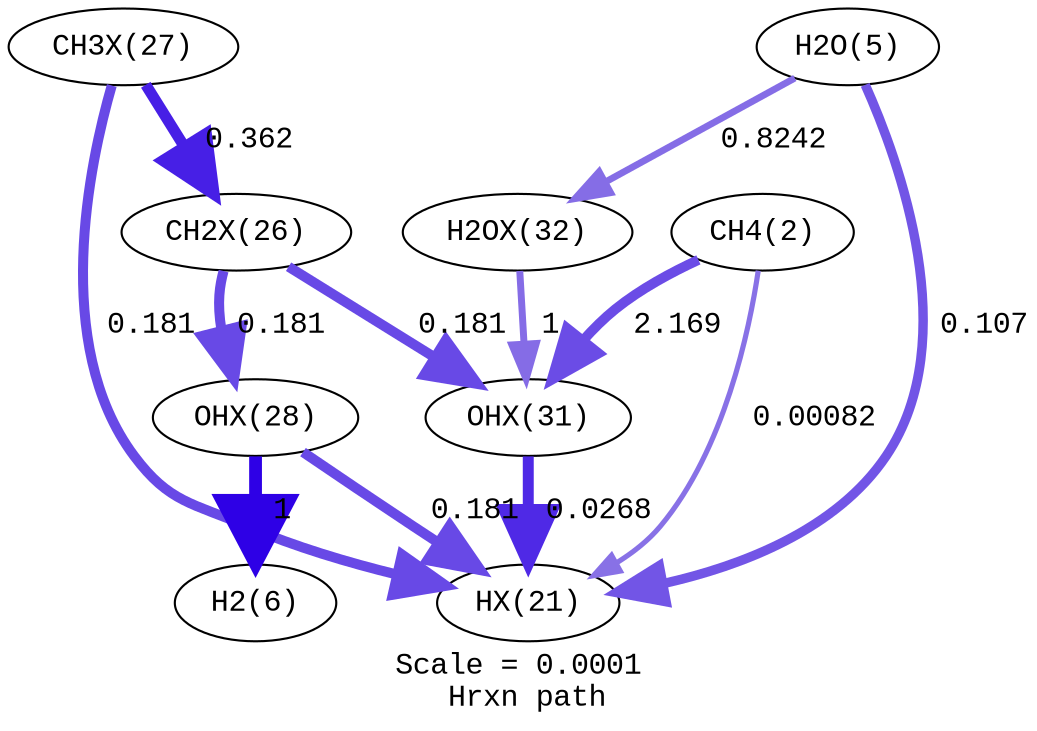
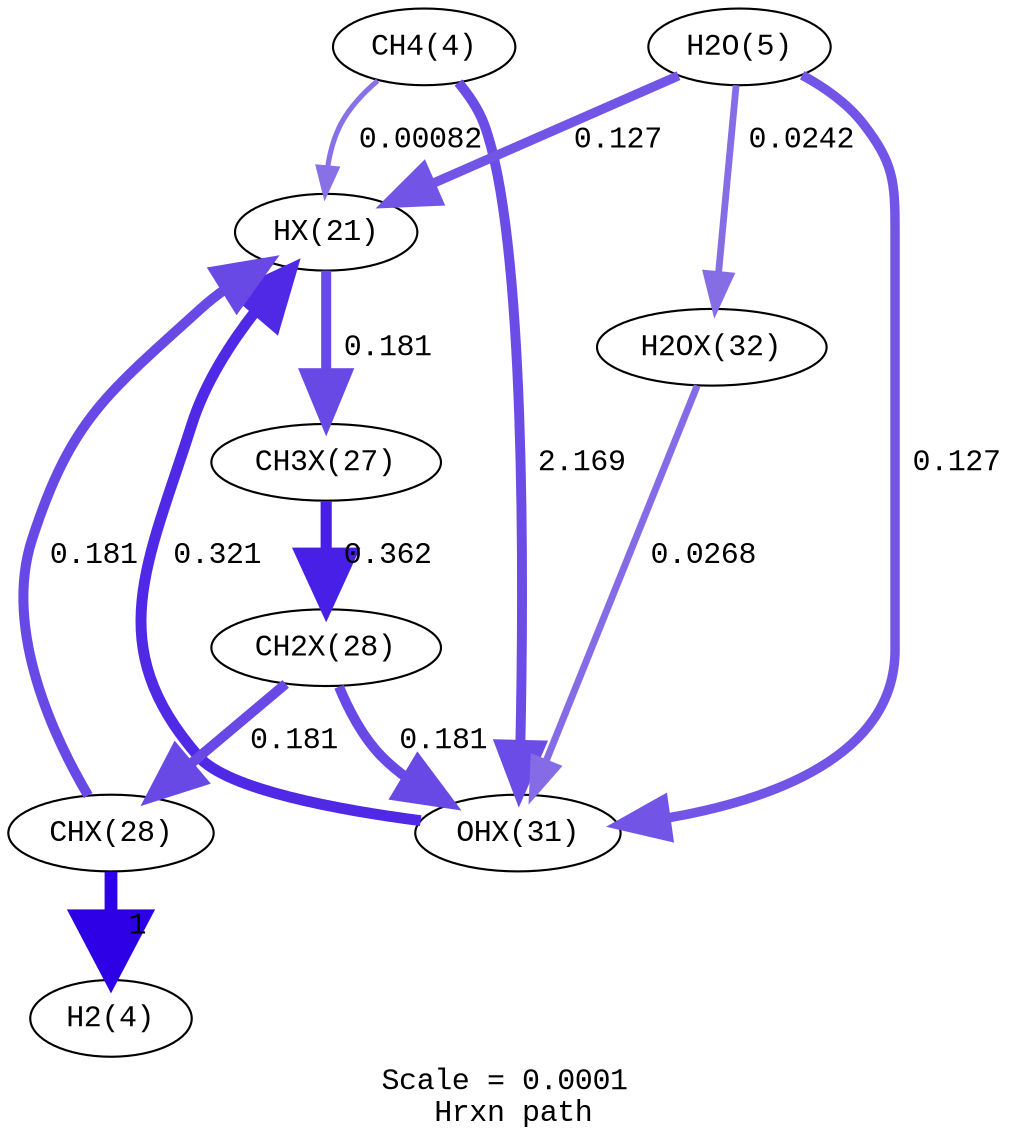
  digraph {
    fontname="Liberation Mono"
    label="Scale = 0.0001\l Hrxn path"
    node [fontname="Liberation Mono"]
    edge [arrowsize=2.35 color="0.7, 0.681, 0.9" fontname="Liberation Mono" penwidth=4.71]
    n1 [label="HX(21)"]
-   n2 [label="H2(6)"]
-   n3 [label="CH4(2)"]
+   n2 [label="H2(4)"]
+   n3 [label="CH4(4)"]
    n4 [label="OHX(31)"]
    n5 [label="CH3X(27)"]
-   n6 [label="CH2X(26)"]
-   n7 [label="OHX(28)"]
+   n6 [label="CH2X(28)"]
+   n7 [label="CHX(28)"]
    n8 [label="H2O(5)"]
    n9 [label="H2OX(32)"]
    n3 -> n1 [arrowsize=1.21 color="0.7, 0.509, 0.9" label=" 0.00082" penwidth=2.43]
    n3 -> n4 [arrowsize=2.33 color="0.7, 0.669, 0.9" label=" 2.169" penwidth=4.66]
-   n4 -> n1 [arrowsize=2.57 color="0.7, 0.821, 0.9" label=" 0.0268" penwidth=5.14]
-   n5 -> n1 [label=" 0.181"]
+   n4 -> n1 [arrowsize=2.57 color="0.7, 0.821, 0.9" label=" 0.321" penwidth=5.14]
+   n1 -> n5 [label=" 0.181"]
    n5 -> n6 [arrowsize=2.62 color="0.7, 0.862, 0.9" label=" 0.362" penwidth=5.23]
    n6 -> n4 [label=" 0.181"]
    n6 -> n7 [label=" 0.181"]
    n7 -> n1 [label=" 0.181"]
    n7 -> n2 [arrowsize=3 color="0.7, 1.5, 0.9" label=" 1" penwidth=6]
-   n8 -> n1 [arrowsize=2.22 color="0.7, 0.627, 0.9" label=" 0.107" penwidth=4.44]
-   n8 -> n9 [arrowsize=1.6 color="0.7, 0.524, 0.9" label=" 0.8242" penwidth=3.19]
-   n9 -> n4 [arrowsize=1.63 color="0.7, 0.527, 0.9" label=" 1" penwidth=3.27]
+   n8 -> n1 [arrowsize=2.22 color="0.7, 0.627, 0.9" label=" 0.127" penwidth=4.44]
+   n8 -> n4 [arrowsize=2.22 color="0.7, 0.627, 0.9" label=" 0.127" penwidth=4.44]
+   n8 -> n9 [arrowsize=1.6 color="0.7, 0.524, 0.9" label=" 0.0242" penwidth=3.19]
+   n9 -> n4 [arrowsize=1.63 color="0.7, 0.527, 0.9" label=" 0.0268" penwidth=3.27]
  }
